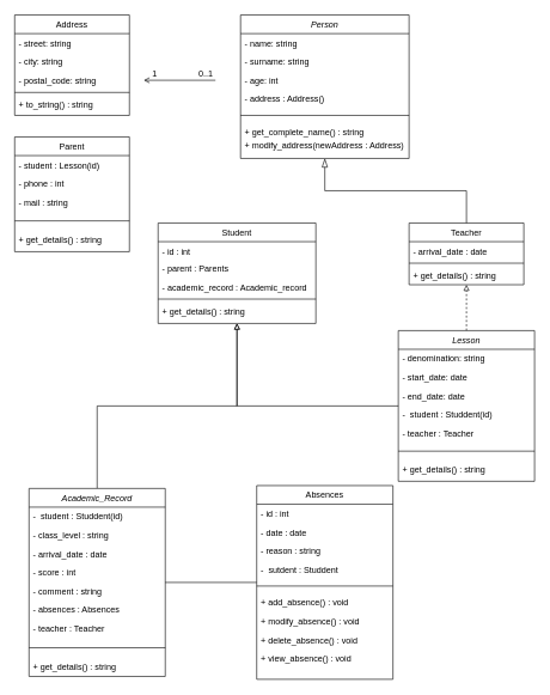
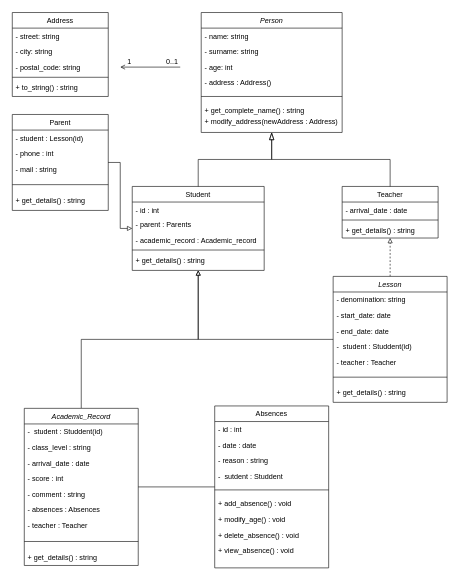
  <mxCell id="0" />
  <mxCell id="1" parent="0" />
  <mxCell id="2" value="Person" style="swimlane;fontStyle=2;align=center;verticalAlign=top;childLayout=stackLayout;horizontal=1;startSize=26;horizontalStack=0;resizeParent=1;resizeLast=0;collapsible=1;marginBottom=0;rounded=0;shadow=0;strokeWidth=1;" parent="1" vertex="1"><mxGeometry x="335" y="20" width="235" height="200" as="geometry"><mxRectangle x="230" y="140" width="160" height="26" as="alternateBounds" /></mxGeometry></mxCell>
  <mxCell id="3" value="- name: string" style="text;align=left;verticalAlign=top;spacingLeft=4;spacingRight=4;overflow=hidden;rotatable=0;points=[[0,0.5],[1,0.5]];portConstraint=eastwest;" parent="2" vertex="1"><mxGeometry y="26" width="235" height="26" as="geometry" /></mxCell>
  <mxCell id="4" value="- surname: string" style="text;align=left;verticalAlign=top;spacingLeft=4;spacingRight=4;overflow=hidden;rotatable=0;points=[[0,0.5],[1,0.5]];portConstraint=eastwest;rounded=0;shadow=0;html=0;" parent="2" vertex="1"><mxGeometry y="52" width="235" height="26" as="geometry" /></mxCell>
  <mxCell id="5" value="- age: int&#10;&#10;" style="text;align=left;verticalAlign=top;spacingLeft=4;spacingRight=4;overflow=hidden;rotatable=0;points=[[0,0.5],[1,0.5]];portConstraint=eastwest;rounded=0;shadow=0;html=0;" parent="2" vertex="1"><mxGeometry y="78" width="235" height="26" as="geometry" /></mxCell>
  <mxCell id="6" value="- address : Address()" style="text;align=left;verticalAlign=top;spacingLeft=4;spacingRight=4;overflow=hidden;rotatable=0;points=[[0,0.5],[1,0.5]];portConstraint=eastwest;rounded=0;shadow=0;html=0;" parent="2" vertex="1"><mxGeometry y="104" width="235" height="26" as="geometry" /></mxCell>
  <mxCell id="7" value="" style="line;html=1;strokeWidth=1;align=left;verticalAlign=middle;spacingTop=-1;spacingLeft=3;spacingRight=3;rotatable=0;labelPosition=right;points=[];portConstraint=eastwest;" parent="2" vertex="1"><mxGeometry y="130" width="235" height="20" as="geometry" /></mxCell>
  <mxCell id="8" value="+ get_complete_name() : string" style="text;align=left;verticalAlign=top;spacingLeft=4;spacingRight=4;overflow=hidden;rotatable=0;points=[[0,0.5],[1,0.5]];portConstraint=eastwest;" parent="2" vertex="1"><mxGeometry y="150" width="235" height="18" as="geometry" /></mxCell>
  <mxCell id="9" value="+ modify_address(newAddress : Address)" style="text;align=left;verticalAlign=top;spacingLeft=4;spacingRight=4;overflow=hidden;rotatable=0;points=[[0,0.5],[1,0.5]];portConstraint=eastwest;" parent="2" vertex="1"><mxGeometry y="168" width="235" height="26" as="geometry" /></mxCell>
  <mxCell id="10" value="Student" style="swimlane;fontStyle=0;align=center;verticalAlign=top;childLayout=stackLayout;horizontal=1;startSize=26;horizontalStack=0;resizeParent=1;resizeLast=0;collapsible=1;marginBottom=0;rounded=0;shadow=0;strokeWidth=1;" parent="1" vertex="1"><mxGeometry x="220" y="310" width="220" height="140" as="geometry"><mxRectangle x="130" y="380" width="160" height="26" as="alternateBounds" /></mxGeometry></mxCell>
  <mxCell id="11" value="- id : int" style="text;align=left;verticalAlign=top;spacingLeft=4;spacingRight=4;overflow=hidden;rotatable=0;points=[[0,0.5],[1,0.5]];portConstraint=eastwest;" parent="10" vertex="1"><mxGeometry y="26" width="220" height="24" as="geometry" /></mxCell>
  <mxCell id="12" value="- parent : Parents" style="text;align=left;verticalAlign=top;spacingLeft=4;spacingRight=4;overflow=hidden;rotatable=0;points=[[0,0.5],[1,0.5]];portConstraint=eastwest;" parent="10" vertex="1"><mxGeometry y="50" width="220" height="26" as="geometry" /></mxCell>
  <mxCell id="13" value="- academic_record : Academic_record" style="text;align=left;verticalAlign=top;spacingLeft=4;spacingRight=4;overflow=hidden;rotatable=0;points=[[0,0.5],[1,0.5]];portConstraint=eastwest;" parent="10" vertex="1"><mxGeometry y="76" width="220" height="26" as="geometry" /></mxCell>
  <mxCell id="14" value="" style="line;html=1;strokeWidth=1;align=left;verticalAlign=middle;spacingTop=-1;spacingLeft=3;spacingRight=3;rotatable=0;labelPosition=right;points=[];portConstraint=eastwest;" parent="10" vertex="1"><mxGeometry y="102" width="220" height="8" as="geometry" /></mxCell>
  <mxCell id="15" value="+ get_details() : string" style="text;align=left;verticalAlign=top;spacingLeft=4;spacingRight=4;overflow=hidden;rotatable=0;points=[[0,0.5],[1,0.5]];portConstraint=eastwest;" vertex="1" parent="10"><mxGeometry y="110" width="220" height="26" as="geometry" /></mxCell>
+ <mxCell id="16" value="" style="endArrow=blockThin;endSize=10;endFill=0;shadow=0;strokeWidth=1;rounded=0;curved=0;edgeStyle=elbowEdgeStyle;elbow=vertical;" parent="1" source="10" target="2" edge="1"><mxGeometry width="160" relative="1" as="geometry"><mxPoint x="420" y="213" as="sourcePoint" /><mxPoint x="420" y="213" as="targetPoint" /></mxGeometry></mxCell>
  <mxCell id="17" value="Teacher" style="swimlane;fontStyle=0;align=center;verticalAlign=top;childLayout=stackLayout;horizontal=1;startSize=26;horizontalStack=0;resizeParent=1;resizeLast=0;collapsible=1;marginBottom=0;rounded=0;shadow=0;strokeWidth=1;" parent="1" vertex="1"><mxGeometry x="570" y="310" width="160" height="86" as="geometry"><mxRectangle x="340" y="380" width="170" height="26" as="alternateBounds" /></mxGeometry></mxCell>
  <mxCell id="18" value="- arrival_date : date" style="text;align=left;verticalAlign=top;spacingLeft=4;spacingRight=4;overflow=hidden;rotatable=0;points=[[0,0.5],[1,0.5]];portConstraint=eastwest;" parent="17" vertex="1"><mxGeometry y="26" width="160" height="26" as="geometry" /></mxCell>
  <mxCell id="19" value="" style="line;html=1;strokeWidth=1;align=left;verticalAlign=middle;spacingTop=-1;spacingLeft=3;spacingRight=3;rotatable=0;labelPosition=right;points=[];portConstraint=eastwest;" parent="17" vertex="1"><mxGeometry y="52" width="160" height="8" as="geometry" /></mxCell>
  <mxCell id="20" value="+ get_details() : string" style="text;align=left;verticalAlign=top;spacingLeft=4;spacingRight=4;overflow=hidden;rotatable=0;points=[[0,0.5],[1,0.5]];portConstraint=eastwest;" vertex="1" parent="17"><mxGeometry y="60" width="160" height="26" as="geometry" /></mxCell>
  <mxCell id="21" value="" style="endArrow=blockThin;endSize=10;endFill=0;shadow=0;strokeWidth=1;rounded=0;curved=0;edgeStyle=elbowEdgeStyle;elbow=vertical;" parent="1" source="17" target="2" edge="1"><mxGeometry width="160" relative="1" as="geometry"><mxPoint x="430" y="383" as="sourcePoint" /><mxPoint x="530" y="281" as="targetPoint" /></mxGeometry></mxCell>
  <mxCell id="22" value="Address" style="swimlane;fontStyle=0;align=center;verticalAlign=top;childLayout=stackLayout;horizontal=1;startSize=26;horizontalStack=0;resizeParent=1;resizeLast=0;collapsible=1;marginBottom=0;rounded=0;shadow=0;strokeWidth=1;" parent="1" vertex="1"><mxGeometry x="20" y="20" width="160" height="140" as="geometry"><mxRectangle x="550" y="140" width="160" height="26" as="alternateBounds" /></mxGeometry></mxCell>
  <mxCell id="23" value="- street: string" style="text;align=left;verticalAlign=top;spacingLeft=4;spacingRight=4;overflow=hidden;rotatable=0;points=[[0,0.5],[1,0.5]];portConstraint=eastwest;" parent="22" vertex="1"><mxGeometry y="26" width="160" height="26" as="geometry" /></mxCell>
  <mxCell id="24" value="- city: string" style="text;align=left;verticalAlign=top;spacingLeft=4;spacingRight=4;overflow=hidden;rotatable=0;points=[[0,0.5],[1,0.5]];portConstraint=eastwest;rounded=0;shadow=0;html=0;" parent="22" vertex="1"><mxGeometry y="52" width="160" height="26" as="geometry" /></mxCell>
  <mxCell id="25" value="- postal_code: string" style="text;align=left;verticalAlign=top;spacingLeft=4;spacingRight=4;overflow=hidden;rotatable=0;points=[[0,0.5],[1,0.5]];portConstraint=eastwest;rounded=0;shadow=0;html=0;" parent="22" vertex="1"><mxGeometry y="78" width="160" height="26" as="geometry" /></mxCell>
  <mxCell id="26" value="" style="line;html=1;strokeWidth=1;align=left;verticalAlign=middle;spacingTop=-1;spacingLeft=3;spacingRight=3;rotatable=0;labelPosition=right;points=[];portConstraint=eastwest;" parent="22" vertex="1"><mxGeometry y="104" width="160" height="8" as="geometry" /></mxCell>
  <mxCell id="27" value="+ to_string() : string" style="text;align=left;verticalAlign=top;spacingLeft=4;spacingRight=4;overflow=hidden;rotatable=0;points=[[0,0.5],[1,0.5]];portConstraint=eastwest;" parent="22" vertex="1"><mxGeometry y="112" width="160" height="26" as="geometry" /></mxCell>
  <mxCell id="28" value="" style="endArrow=open;shadow=0;strokeWidth=1;rounded=0;curved=0;endFill=1;edgeStyle=elbowEdgeStyle;elbow=vertical;" parent="1" edge="1"><mxGeometry x="0.5" y="41" relative="1" as="geometry"><mxPoint x="300" y="111" as="sourcePoint" /><mxPoint x="200" y="110.5" as="targetPoint" /><mxPoint x="-40" y="32" as="offset" /></mxGeometry></mxCell>
  <mxCell id="29" value="0..1" style="resizable=0;align=left;verticalAlign=bottom;labelBackgroundColor=none;fontSize=12;" parent="28" connectable="0" vertex="1"><mxGeometry x="-1" relative="1" as="geometry"><mxPoint x="-25" as="offset" /></mxGeometry></mxCell>
  <mxCell id="30" value="1" style="resizable=0;align=right;verticalAlign=bottom;labelBackgroundColor=none;fontSize=12;" parent="28" connectable="0" vertex="1"><mxGeometry x="1" relative="1" as="geometry"><mxPoint x="20" as="offset" /></mxGeometry></mxCell>
  <mxCell id="31" style="edgeStyle=orthogonalEdgeStyle;rounded=0;orthogonalLoop=1;jettySize=auto;html=1;endArrow=block;endFill=0;dashed=1;" parent="1" source="33" target="17" edge="1"><mxGeometry relative="1" as="geometry" /></mxCell>
  <mxCell id="32" style="edgeStyle=orthogonalEdgeStyle;rounded=0;orthogonalLoop=1;jettySize=auto;html=1;endArrow=block;endFill=0;" parent="1" source="33" target="10" edge="1"><mxGeometry relative="1" as="geometry" /></mxCell>
  <mxCell id="33" value="Lesson" style="swimlane;fontStyle=2;align=center;verticalAlign=top;childLayout=stackLayout;horizontal=1;startSize=26;horizontalStack=0;resizeParent=1;resizeLast=0;collapsible=1;marginBottom=0;rounded=0;shadow=0;strokeWidth=1;" parent="1" vertex="1"><mxGeometry x="555" y="460" width="190" height="210" as="geometry"><mxRectangle x="230" y="140" width="160" height="26" as="alternateBounds" /></mxGeometry></mxCell>
  <mxCell id="34" value="- denomination: string" style="text;align=left;verticalAlign=top;spacingLeft=4;spacingRight=4;overflow=hidden;rotatable=0;points=[[0,0.5],[1,0.5]];portConstraint=eastwest;" parent="33" vertex="1"><mxGeometry y="26" width="190" height="26" as="geometry" /></mxCell>
  <mxCell id="35" value="- start_date: date" style="text;align=left;verticalAlign=top;spacingLeft=4;spacingRight=4;overflow=hidden;rotatable=0;points=[[0,0.5],[1,0.5]];portConstraint=eastwest;rounded=0;shadow=0;html=0;" parent="33" vertex="1"><mxGeometry y="52" width="190" height="26" as="geometry" /></mxCell>
  <mxCell id="36" value="- end_date: date" style="text;align=left;verticalAlign=top;spacingLeft=4;spacingRight=4;overflow=hidden;rotatable=0;points=[[0,0.5],[1,0.5]];portConstraint=eastwest;rounded=0;shadow=0;html=0;" parent="33" vertex="1"><mxGeometry y="78" width="190" height="26" as="geometry" /></mxCell>
  <mxCell id="37" value="-  student : Studdent(id)" style="text;align=left;verticalAlign=top;spacingLeft=4;spacingRight=4;overflow=hidden;rotatable=0;points=[[0,0.5],[1,0.5]];portConstraint=eastwest;" parent="33" vertex="1"><mxGeometry y="104" width="190" height="26" as="geometry" /></mxCell>
  <mxCell id="38" value="- teacher : Teacher" style="text;align=left;verticalAlign=top;spacingLeft=4;spacingRight=4;overflow=hidden;rotatable=0;points=[[0,0.5],[1,0.5]];portConstraint=eastwest;" parent="33" vertex="1"><mxGeometry y="130" width="190" height="26" as="geometry" /></mxCell>
  <mxCell id="39" value="" style="line;html=1;strokeWidth=1;align=left;verticalAlign=middle;spacingTop=-1;spacingLeft=3;spacingRight=3;rotatable=0;labelPosition=right;points=[];portConstraint=eastwest;" parent="33" vertex="1"><mxGeometry y="156" width="190" height="24" as="geometry" /></mxCell>
  <mxCell id="40" value="+ get_details() : string" style="text;align=left;verticalAlign=top;spacingLeft=4;spacingRight=4;overflow=hidden;rotatable=0;points=[[0,0.5],[1,0.5]];portConstraint=eastwest;" vertex="1" parent="33"><mxGeometry y="180" width="190" height="26" as="geometry" /></mxCell>
  <mxCell id="41" style="edgeStyle=orthogonalEdgeStyle;rounded=0;orthogonalLoop=1;jettySize=auto;html=1;endArrow=none;endFill=0;" parent="1" source="42" target="60" edge="1"><mxGeometry relative="1" as="geometry" /></mxCell>
  <mxCell id="42" value="Absences" style="swimlane;fontStyle=0;align=center;verticalAlign=top;childLayout=stackLayout;horizontal=1;startSize=26;horizontalStack=0;resizeParent=1;resizeLast=0;collapsible=1;marginBottom=0;rounded=0;shadow=0;strokeWidth=1;" parent="1" vertex="1"><mxGeometry x="357.5" y="676" width="190" height="270" as="geometry"><mxRectangle x="130" y="380" width="160" height="26" as="alternateBounds" /></mxGeometry></mxCell>
  <mxCell id="43" value="- id : int" style="text;align=left;verticalAlign=top;spacingLeft=4;spacingRight=4;overflow=hidden;rotatable=0;points=[[0,0.5],[1,0.5]];portConstraint=eastwest;" parent="42" vertex="1"><mxGeometry y="26" width="190" height="26" as="geometry" /></mxCell>
  <mxCell id="44" value="- date : date" style="text;align=left;verticalAlign=top;spacingLeft=4;spacingRight=4;overflow=hidden;rotatable=0;points=[[0,0.5],[1,0.5]];portConstraint=eastwest;" parent="42" vertex="1"><mxGeometry y="52" width="190" height="26" as="geometry" /></mxCell>
  <mxCell id="45" value="- reason : string " style="text;align=left;verticalAlign=top;spacingLeft=4;spacingRight=4;overflow=hidden;rotatable=0;points=[[0,0.5],[1,0.5]];portConstraint=eastwest;" parent="42" vertex="1"><mxGeometry y="78" width="190" height="26" as="geometry" /></mxCell>
  <mxCell id="46" value="-  sutdent : Studdent" style="text;align=left;verticalAlign=top;spacingLeft=4;spacingRight=4;overflow=hidden;rotatable=0;points=[[0,0.5],[1,0.5]];portConstraint=eastwest;" parent="42" vertex="1"><mxGeometry y="104" width="190" height="26" as="geometry" /></mxCell>
  <mxCell id="47" value="" style="line;html=1;strokeWidth=1;align=left;verticalAlign=middle;spacingTop=-1;spacingLeft=3;spacingRight=3;rotatable=0;labelPosition=right;points=[];portConstraint=eastwest;" parent="42" vertex="1"><mxGeometry y="130" width="190" height="20" as="geometry" /></mxCell>
  <mxCell id="48" value="+ add_absence() : void" style="text;align=left;verticalAlign=top;spacingLeft=4;spacingRight=4;overflow=hidden;rotatable=0;points=[[0,0.5],[1,0.5]];portConstraint=eastwest;" parent="42" vertex="1"><mxGeometry y="150" width="190" height="26" as="geometry" /></mxCell>
- <mxCell id="49" value="+ modify_absence() : void" style="text;align=left;verticalAlign=top;spacingLeft=4;spacingRight=4;overflow=hidden;rotatable=0;points=[[0,0.5],[1,0.5]];portConstraint=eastwest;" parent="42" vertex="1"><mxGeometry y="176" width="190" height="26" as="geometry" /></mxCell>
+ <mxCell id="49" value="+ modify_age() : void" style="text;align=left;verticalAlign=top;spacingLeft=4;spacingRight=4;overflow=hidden;rotatable=0;points=[[0,0.5],[1,0.5]];portConstraint=eastwest;" parent="42" vertex="1"><mxGeometry y="176" width="190" height="26" as="geometry" /></mxCell>
  <mxCell id="50" value="+ delete_absence() : void" style="text;align=left;verticalAlign=top;spacingLeft=4;spacingRight=4;overflow=hidden;rotatable=0;points=[[0,0.5],[1,0.5]];portConstraint=eastwest;" parent="42" vertex="1"><mxGeometry y="202" width="190" height="26" as="geometry" /></mxCell>
  <mxCell id="51" value="+ view_absence() : void" style="text;align=left;verticalAlign=top;spacingLeft=4;spacingRight=4;overflow=hidden;rotatable=0;points=[[0,0.5],[1,0.5]];portConstraint=eastwest;" parent="42" vertex="1"><mxGeometry y="228" width="190" height="26" as="geometry" /></mxCell>
+ <mxCell id="52" style="edgeStyle=orthogonalEdgeStyle;rounded=0;orthogonalLoop=1;jettySize=auto;html=1;endArrow=block;endFill=0;" edge="1" parent="1" source="53" target="10"><mxGeometry relative="1" as="geometry" /></mxCell>
  <mxCell id="53" value="Parent" style="swimlane;fontStyle=0;align=center;verticalAlign=top;childLayout=stackLayout;horizontal=1;startSize=26;horizontalStack=0;resizeParent=1;resizeLast=0;collapsible=1;marginBottom=0;rounded=0;shadow=0;strokeWidth=1;" parent="1" vertex="1"><mxGeometry x="20" y="190" width="160" height="160" as="geometry"><mxRectangle x="130" y="380" width="160" height="26" as="alternateBounds" /></mxGeometry></mxCell>
  <mxCell id="54" value="- student : Lesson(id)" style="text;align=left;verticalAlign=top;spacingLeft=4;spacingRight=4;overflow=hidden;rotatable=0;points=[[0,0.5],[1,0.5]];portConstraint=eastwest;" parent="53" vertex="1"><mxGeometry y="26" width="160" height="26" as="geometry" /></mxCell>
  <mxCell id="55" value="- phone : int" style="text;align=left;verticalAlign=top;spacingLeft=4;spacingRight=4;overflow=hidden;rotatable=0;points=[[0,0.5],[1,0.5]];portConstraint=eastwest;" parent="53" vertex="1"><mxGeometry y="52" width="160" height="26" as="geometry" /></mxCell>
  <mxCell id="56" value="- mail : string" style="text;align=left;verticalAlign=top;spacingLeft=4;spacingRight=4;overflow=hidden;rotatable=0;points=[[0,0.5],[1,0.5]];portConstraint=eastwest;" parent="53" vertex="1"><mxGeometry y="78" width="160" height="26" as="geometry" /></mxCell>
  <mxCell id="57" value="" style="line;html=1;strokeWidth=1;align=left;verticalAlign=middle;spacingTop=-1;spacingLeft=3;spacingRight=3;rotatable=0;labelPosition=right;points=[];portConstraint=eastwest;" parent="53" vertex="1"><mxGeometry y="104" width="160" height="26" as="geometry" /></mxCell>
  <mxCell id="58" value="+ get_details() : string" style="text;align=left;verticalAlign=top;spacingLeft=4;spacingRight=4;overflow=hidden;rotatable=0;points=[[0,0.5],[1,0.5]];portConstraint=eastwest;" parent="53" vertex="1"><mxGeometry y="130" width="160" height="26" as="geometry" /></mxCell>
  <mxCell id="59" style="edgeStyle=orthogonalEdgeStyle;rounded=0;orthogonalLoop=1;jettySize=auto;html=1;endArrow=block;endFill=0;" parent="1" source="60" target="10" edge="1"><mxGeometry relative="1" as="geometry" /></mxCell>
  <mxCell id="60" value="Academic_Record" style="swimlane;fontStyle=2;align=center;verticalAlign=top;childLayout=stackLayout;horizontal=1;startSize=26;horizontalStack=0;resizeParent=1;resizeLast=0;collapsible=1;marginBottom=0;rounded=0;shadow=0;strokeWidth=1;" parent="1" vertex="1"><mxGeometry x="40" y="680" width="190" height="262" as="geometry"><mxRectangle x="230" y="140" width="160" height="26" as="alternateBounds" /></mxGeometry></mxCell>
  <mxCell id="61" value="-  student : Studdent(id)" style="text;align=left;verticalAlign=top;spacingLeft=4;spacingRight=4;overflow=hidden;rotatable=0;points=[[0,0.5],[1,0.5]];portConstraint=eastwest;" parent="60" vertex="1"><mxGeometry y="26" width="190" height="26" as="geometry" /></mxCell>
  <mxCell id="62" value="- class_level : string" style="text;align=left;verticalAlign=top;spacingLeft=4;spacingRight=4;overflow=hidden;rotatable=0;points=[[0,0.5],[1,0.5]];portConstraint=eastwest;" parent="60" vertex="1"><mxGeometry y="52" width="190" height="26" as="geometry" /></mxCell>
  <mxCell id="63" value="- arrival_date : date" style="text;align=left;verticalAlign=top;spacingLeft=4;spacingRight=4;overflow=hidden;rotatable=0;points=[[0,0.5],[1,0.5]];portConstraint=eastwest;rounded=0;shadow=0;html=0;" parent="60" vertex="1"><mxGeometry y="78" width="190" height="26" as="geometry" /></mxCell>
  <mxCell id="64" value="- score : int" style="text;align=left;verticalAlign=top;spacingLeft=4;spacingRight=4;overflow=hidden;rotatable=0;points=[[0,0.5],[1,0.5]];portConstraint=eastwest;" parent="60" vertex="1"><mxGeometry y="104" width="190" height="26" as="geometry" /></mxCell>
  <mxCell id="65" value="- comment : string" style="text;align=left;verticalAlign=top;spacingLeft=4;spacingRight=4;overflow=hidden;rotatable=0;points=[[0,0.5],[1,0.5]];portConstraint=eastwest;" parent="60" vertex="1"><mxGeometry y="130" width="190" height="26" as="geometry" /></mxCell>
  <mxCell id="66" value="- absences : Absences" style="text;align=left;verticalAlign=top;spacingLeft=4;spacingRight=4;overflow=hidden;rotatable=0;points=[[0,0.5],[1,0.5]];portConstraint=eastwest;" parent="60" vertex="1"><mxGeometry y="156" width="190" height="26" as="geometry" /></mxCell>
  <mxCell id="67" value="- teacher : Teacher" style="text;align=left;verticalAlign=top;spacingLeft=4;spacingRight=4;overflow=hidden;rotatable=0;points=[[0,0.5],[1,0.5]];portConstraint=eastwest;" vertex="1" parent="60"><mxGeometry y="182" width="190" height="26" as="geometry" /></mxCell>
  <mxCell id="68" value="" style="line;html=1;strokeWidth=1;align=left;verticalAlign=middle;spacingTop=-1;spacingLeft=3;spacingRight=3;rotatable=0;labelPosition=right;points=[];portConstraint=eastwest;" parent="60" vertex="1"><mxGeometry y="208" width="190" height="28" as="geometry" /></mxCell>
  <mxCell id="69" value="+ get_details() : string" style="text;align=left;verticalAlign=top;spacingLeft=4;spacingRight=4;overflow=hidden;rotatable=0;points=[[0,0.5],[1,0.5]];portConstraint=eastwest;" vertex="1" parent="60"><mxGeometry y="236" width="190" height="26" as="geometry" /></mxCell>
